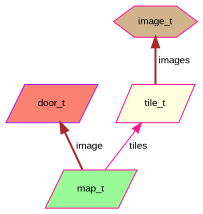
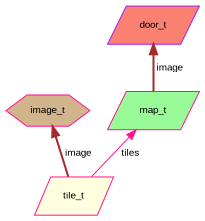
  digraph {
    fontname="Liberation Sans"
    node [color=deeppink fontname="Liberation Sans" fontsize=10 shape=parallelogram style=filled]
    edge [color=brown dir=back fontname="Liberation Sans" fontsize=10 labelfontname=Helvetica labelfontsize=10 style=bold]
    n1 [fillcolor=palegreen fontcolor=black height=0.2 label=map_t width=0.4]
    n2 [color=purple fillcolor=salmon height=0.2 label=door_t width=0.4]
    n3 [fillcolor=tan height=0.2 label=image_t shape=hexagon width=0.4]
    n4 [fillcolor=lightyellow height=0.2 label=tile_t width=0.4]
    n2 -> n1 [label=" image"]
-   n3 -> n4 [label=" images"]
-   n4 -> n1 [color=deeppink label=" tiles" style=solid]
+   n3 -> n4 [label=" image"]
+   n1 -> n4 [color=deeppink label=" tiles" style=solid]
  }
